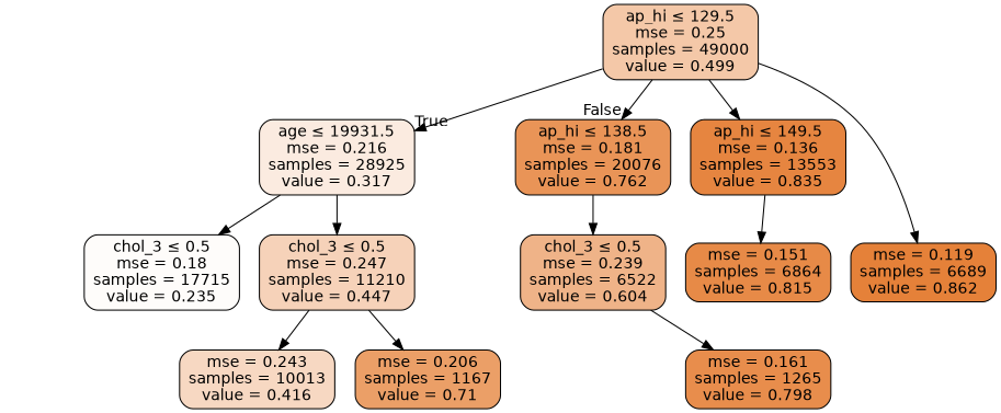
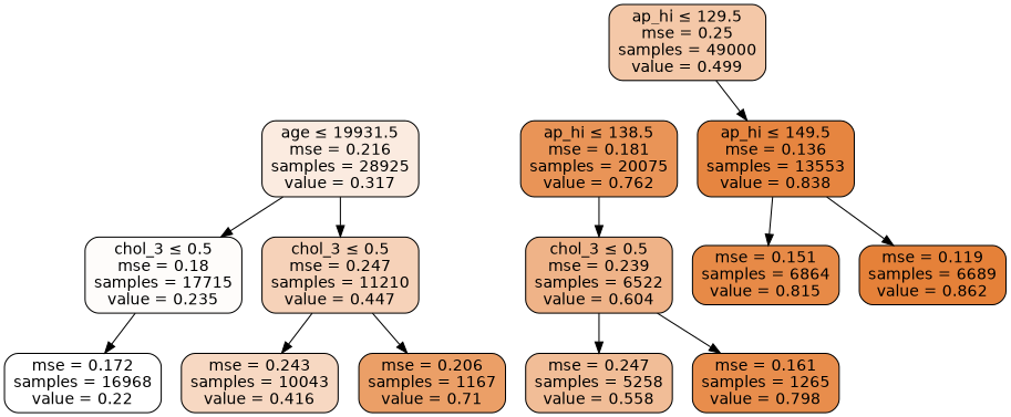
  digraph {
    node [color=black fontname=helvetica shape=box style="filled, rounded"]
    edge [fontname=helvetica]
    n1 [fillcolor="#e581396f" label=<ap_hi &le; 129.5<br/>mse = 0.25<br/>samples = 49000<br/>value = 0.499>]
    n2 [fillcolor="#e5813927" label=<age &le; 19931.5<br/>mse = 0.216<br/>samples = 28925<br/>value = 0.317>]
-   n3 [fillcolor="#e58139d8" label=<ap_hi &le; 138.5<br/>mse = 0.181<br/>samples = 20076<br/>value = 0.762>]
-   n4 [fillcolor="#e58139f6" label=<ap_hi &le; 149.5<br/>mse = 0.136<br/>samples = 13553<br/>value = 0.835>]
+   n3 [fillcolor="#e58139d8" label=<ap_hi &le; 138.5<br/>mse = 0.181<br/>samples = 20075<br/>value = 0.762>]
+   n4 [fillcolor="#e58139f6" label=<ap_hi &le; 149.5<br/>mse = 0.136<br/>samples = 13553<br/>value = 0.838>]
    n5 [fillcolor="#e5813906" label=<chol_3 &le; 0.5<br/>mse = 0.18<br/>samples = 17715<br/>value = 0.235>]
    n6 [fillcolor="#e581395a" label=<chol_3 &le; 0.5<br/>mse = 0.247<br/>samples = 11210<br/>value = 0.447>]
    n7 [fillcolor="#e5813999" label=<chol_3 &le; 0.5<br/>mse = 0.239<br/>samples = 6522<br/>value = 0.604>]
-   n9 [fillcolor="#e581394e" label=<mse = 0.243<br/>samples = 10013<br/>value = 0.416>]
+   n8 [fillcolor="#e5813900" label=<mse = 0.172<br/>samples = 16968<br/>value = 0.22>]
+   n9 [fillcolor="#e581394e" label=<mse = 0.243<br/>samples = 10043<br/>value = 0.416>]
    n10 [fillcolor="#e58139c3" label=<mse = 0.206<br/>samples = 1167<br/>value = 0.71>]
+   n11 [fillcolor="#e5813986" label=<mse = 0.247<br/>samples = 5258<br/>value = 0.558>]
    n12 [fillcolor="#e58139e6" label=<mse = 0.161<br/>samples = 1265<br/>value = 0.798>]
    n13 [fillcolor="#e58139ed" label=<mse = 0.151<br/>samples = 6864<br/>value = 0.815>]
    n14 [fillcolor="#e58139ff" label=<mse = 0.119<br/>samples = 6689<br/>value = 0.862>]
-   n1 -> n2 [headlabel=True labelangle=45 labeldistance=2.5]
-   n1 -> n3 [headlabel=False labelangle=-45 labeldistance=2.5]
    n1 -> n4
    n2 -> n5
    n2 -> n6
    n3 -> n7
    n4 -> n13
-   n1 -> n14
+   n4 -> n14
+   n5 -> n8
    n6 -> n9
    n6 -> n10
+   n7 -> n11
    n7 -> n12
  }
